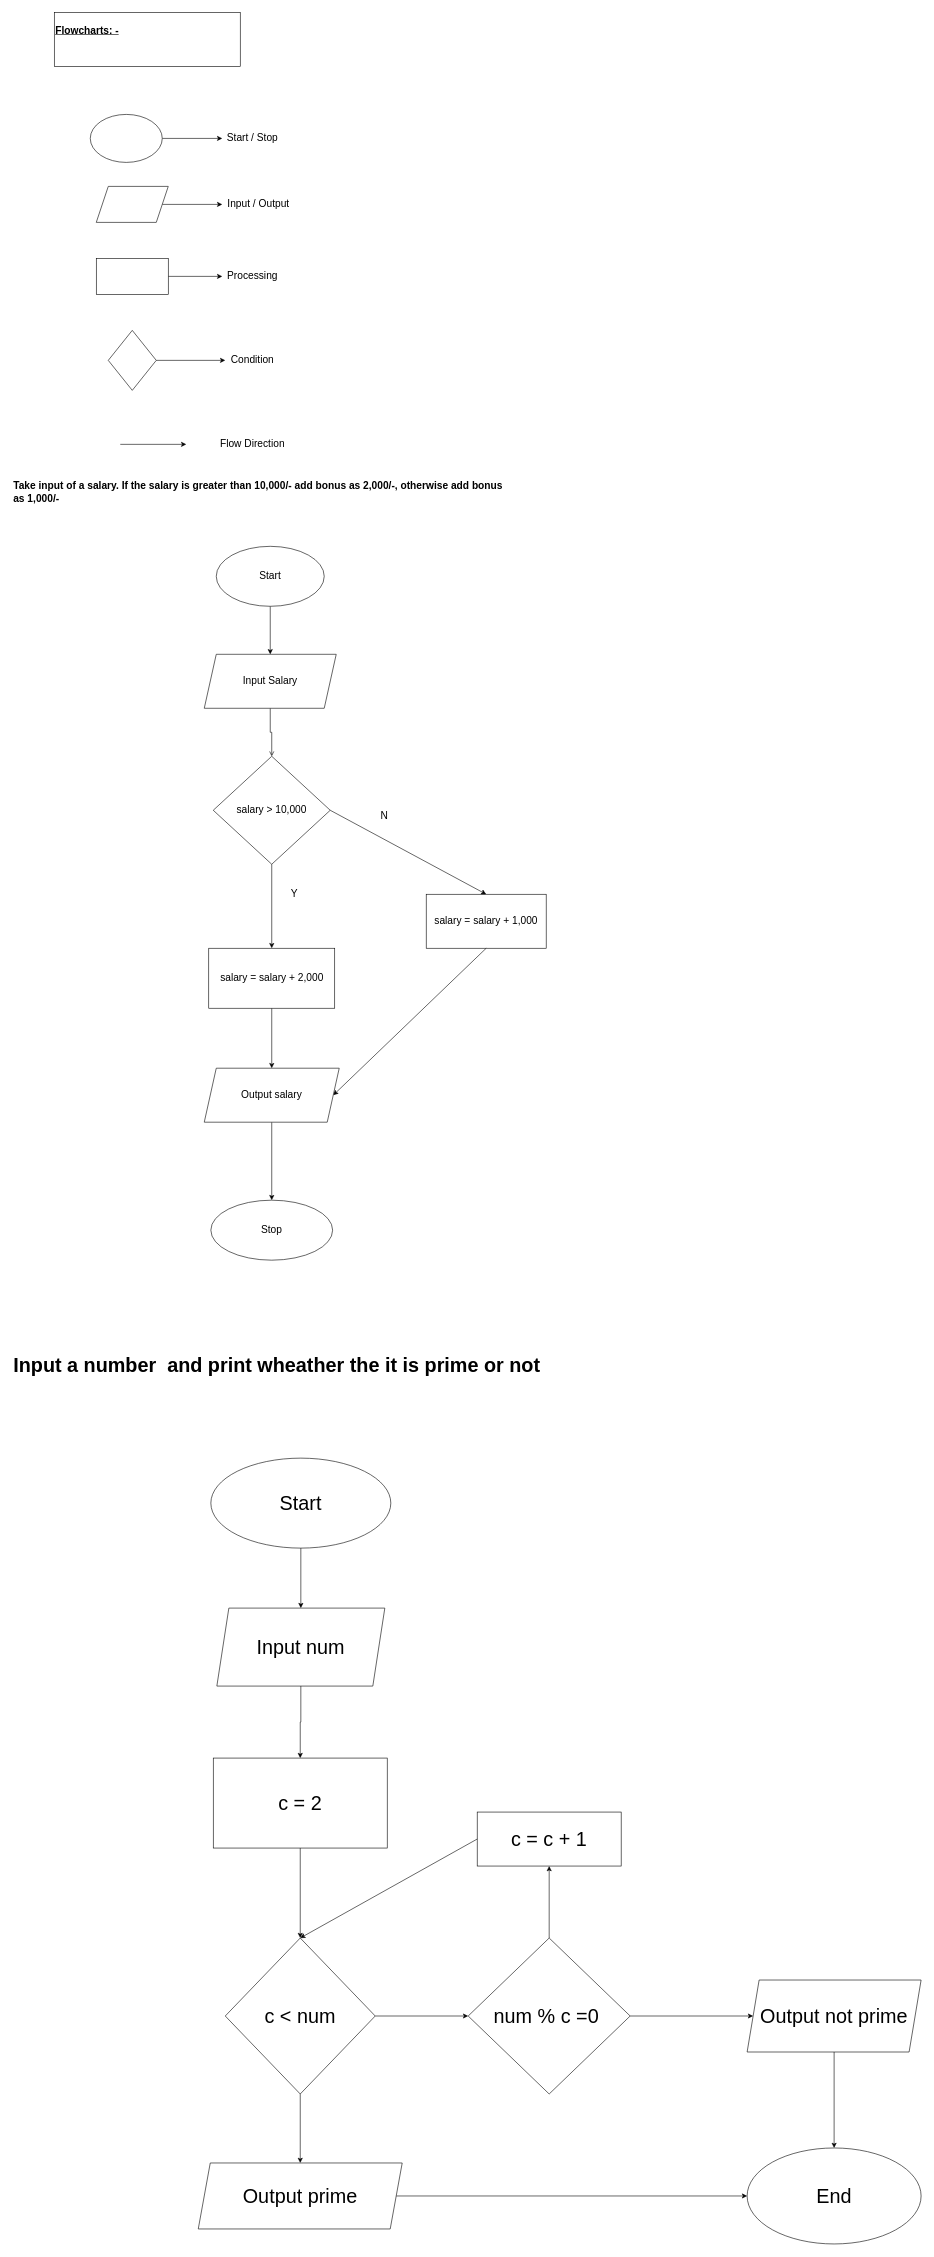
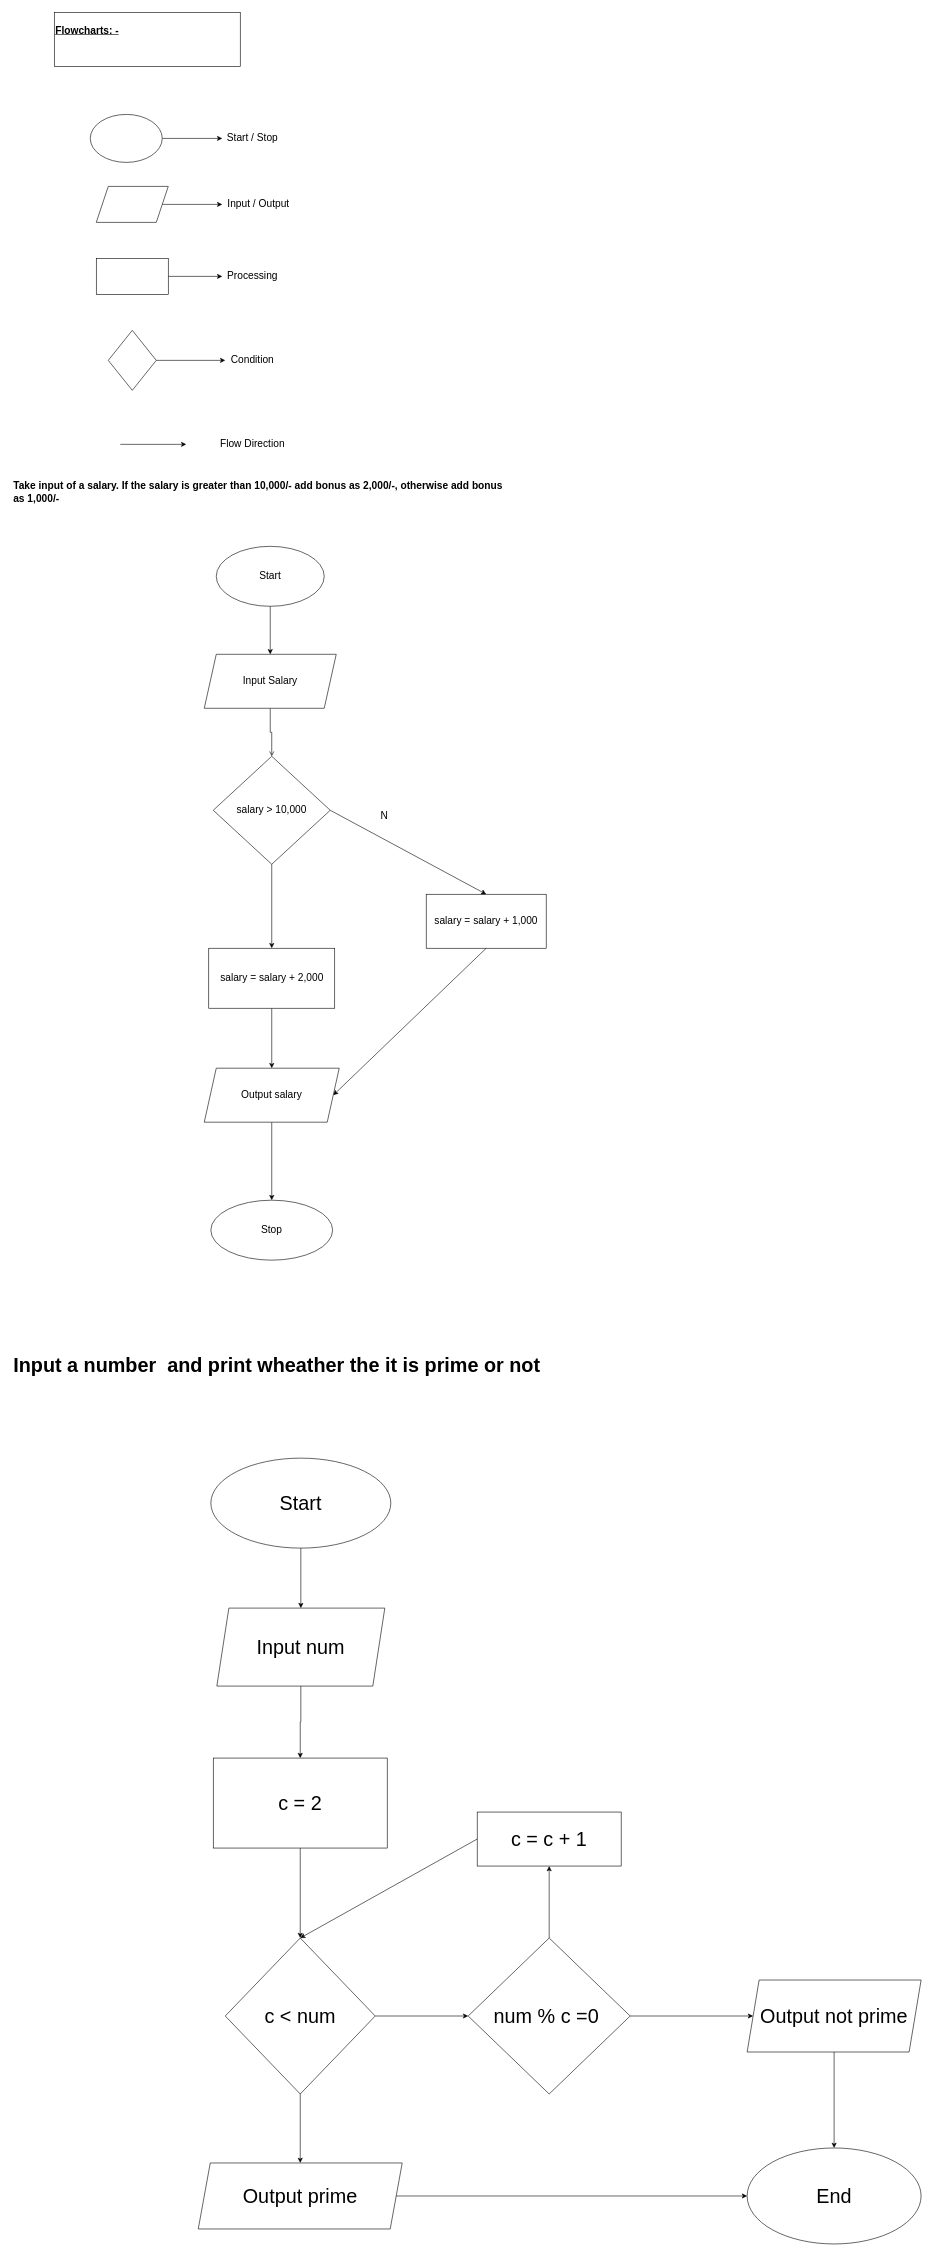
  <mxCell id="0" />
  <mxCell id="1" parent="0" />
  <mxCell id="2" value="&lt;font&gt;&lt;u&gt;&lt;span style=&quot;font-size: 17px&quot;&gt;&lt;b&gt;Flowcharts: -&lt;br&gt;&lt;/b&gt;&lt;/span&gt;&lt;/u&gt;&lt;br&gt;&lt;br&gt;&lt;/font&gt;" style="whiteSpace=wrap;html=1;align=left;" vertex="1" parent="1"><mxGeometry x="90" y="20" width="310" height="90" as="geometry" /></mxCell>
  <mxCell id="3" style="edgeStyle=orthogonalEdgeStyle;rounded=0;orthogonalLoop=1;jettySize=auto;html=1;exitX=1;exitY=0.5;exitDx=0;exitDy=0;fontSize=17;" edge="1" parent="1" source="4" target="5"><mxGeometry relative="1" as="geometry" /></mxCell>
  <mxCell id="4" value="" style="ellipse;whiteSpace=wrap;html=1;fontSize=17;" vertex="1" parent="1"><mxGeometry x="150" y="190" width="120" height="80" as="geometry" /></mxCell>
  <mxCell id="5" value="Start / Stop" style="text;html=1;align=center;verticalAlign=middle;resizable=0;points=[];autosize=1;strokeColor=none;fillColor=none;fontSize=17;" vertex="1" parent="1"><mxGeometry x="370" y="215" width="100" height="30" as="geometry" /></mxCell>
  <mxCell id="6" style="edgeStyle=orthogonalEdgeStyle;rounded=0;orthogonalLoop=1;jettySize=auto;html=1;fontSize=17;" edge="1" parent="1" source="7" target="8"><mxGeometry relative="1" as="geometry" /></mxCell>
  <mxCell id="7" value="" style="shape=parallelogram;perimeter=parallelogramPerimeter;whiteSpace=wrap;html=1;fixedSize=1;fontSize=17;" vertex="1" parent="1"><mxGeometry x="160" y="310" width="120" height="60" as="geometry" /></mxCell>
  <mxCell id="8" value="Input / Output" style="text;html=1;align=center;verticalAlign=middle;resizable=0;points=[];autosize=1;strokeColor=none;fillColor=none;fontSize=17;" vertex="1" parent="1"><mxGeometry x="370" y="325" width="120" height="30" as="geometry" /></mxCell>
  <mxCell id="9" style="edgeStyle=orthogonalEdgeStyle;rounded=0;orthogonalLoop=1;jettySize=auto;html=1;fontSize=17;" edge="1" parent="1" source="10" target="11"><mxGeometry relative="1" as="geometry" /></mxCell>
  <mxCell id="10" value="" style="rounded=0;whiteSpace=wrap;html=1;fontSize=17;" vertex="1" parent="1"><mxGeometry x="160" y="430" width="120" height="60" as="geometry" /></mxCell>
  <mxCell id="11" value="Processing" style="text;html=1;align=center;verticalAlign=middle;resizable=0;points=[];autosize=1;strokeColor=none;fillColor=none;fontSize=17;" vertex="1" parent="1"><mxGeometry x="370" y="445" width="100" height="30" as="geometry" /></mxCell>
  <mxCell id="12" style="edgeStyle=orthogonalEdgeStyle;rounded=0;orthogonalLoop=1;jettySize=auto;html=1;fontSize=17;" edge="1" parent="1" source="13" target="14"><mxGeometry relative="1" as="geometry" /></mxCell>
  <mxCell id="13" value="" style="rhombus;whiteSpace=wrap;html=1;fontSize=17;" vertex="1" parent="1"><mxGeometry x="180" y="550" width="80" height="100" as="geometry" /></mxCell>
  <mxCell id="14" value="Condition" style="text;html=1;align=center;verticalAlign=middle;resizable=0;points=[];autosize=1;strokeColor=none;fillColor=none;fontSize=17;" vertex="1" parent="1"><mxGeometry x="375" y="585" width="90" height="30" as="geometry" /></mxCell>
  <mxCell id="15" value="Take input of a salary. If the salary is greater than 10,000/- add bonus as 2,000/-, otherwise add bonus as 1,000/-" style="text;html=1;strokeColor=none;fillColor=none;align=left;verticalAlign=middle;whiteSpace=wrap;rounded=0;fontSize=17;fontStyle=1" vertex="1" parent="1"><mxGeometry x="20" y="770" width="820" height="100" as="geometry" /></mxCell>
  <mxCell id="16" style="edgeStyle=orthogonalEdgeStyle;rounded=0;orthogonalLoop=1;jettySize=auto;html=1;entryX=0.5;entryY=0;entryDx=0;entryDy=0;fontSize=17;" edge="1" parent="1" source="17" target="21"><mxGeometry relative="1" as="geometry" /></mxCell>
  <mxCell id="17" value="Start" style="ellipse;whiteSpace=wrap;html=1;fontSize=17;" vertex="1" parent="1"><mxGeometry x="360" y="910" width="180" height="100" as="geometry" /></mxCell>
  <mxCell id="18" value="" style="endArrow=classic;html=1;rounded=0;fontSize=17;" edge="1" parent="1"><mxGeometry width="50" height="50" relative="1" as="geometry"><mxPoint x="200" y="740" as="sourcePoint" /><mxPoint x="310" y="740" as="targetPoint" /></mxGeometry></mxCell>
  <mxCell id="19" value="Flow Direction" style="text;html=1;align=center;verticalAlign=middle;resizable=0;points=[];autosize=1;strokeColor=none;fillColor=none;fontSize=17;" vertex="1" parent="1"><mxGeometry x="360" y="725" width="120" height="30" as="geometry" /></mxCell>
  <mxCell id="20" style="edgeStyle=orthogonalEdgeStyle;rounded=0;orthogonalLoop=1;jettySize=auto;html=1;entryX=0.5;entryY=0;entryDx=0;entryDy=0;fontSize=17;endArrow=open;" edge="1" parent="1" source="21" target="23"><mxGeometry relative="1" as="geometry" /></mxCell>
  <mxCell id="21" value="Input Salary" style="shape=parallelogram;perimeter=parallelogramPerimeter;whiteSpace=wrap;html=1;fixedSize=1;fontSize=17;" vertex="1" parent="1"><mxGeometry x="340" y="1090" width="220" height="90" as="geometry" /></mxCell>
  <mxCell id="22" style="edgeStyle=orthogonalEdgeStyle;rounded=0;orthogonalLoop=1;jettySize=auto;html=1;fontSize=17;" edge="1" parent="1" source="23" target="25"><mxGeometry relative="1" as="geometry" /></mxCell>
  <mxCell id="23" value="salary &amp;gt; 10,000" style="rhombus;whiteSpace=wrap;html=1;fontSize=17;" vertex="1" parent="1"><mxGeometry x="355" y="1260" width="195" height="180" as="geometry" /></mxCell>
  <mxCell id="24" style="edgeStyle=orthogonalEdgeStyle;rounded=0;orthogonalLoop=1;jettySize=auto;html=1;exitX=0.5;exitY=1;exitDx=0;exitDy=0;fontSize=17;" edge="1" parent="1" source="25" target="30"><mxGeometry relative="1" as="geometry" /></mxCell>
  <mxCell id="25" value="salary = salary + 2,000" style="rounded=0;whiteSpace=wrap;html=1;fontSize=17;" vertex="1" parent="1"><mxGeometry x="347.5" y="1580" width="210" height="100" as="geometry" /></mxCell>
  <mxCell id="26" value="salary = salary + 1,000" style="rounded=0;whiteSpace=wrap;html=1;fontSize=17;" vertex="1" parent="1"><mxGeometry x="710" y="1490" width="200" height="90" as="geometry" /></mxCell>
  <mxCell id="27" value="" style="endArrow=classic;html=1;rounded=0;fontSize=17;exitX=1;exitY=0.5;exitDx=0;exitDy=0;entryX=0.5;entryY=0;entryDx=0;entryDy=0;" edge="1" parent="1" source="23" target="26"><mxGeometry width="50" height="50" relative="1" as="geometry"><mxPoint x="570" y="1470" as="sourcePoint" /><mxPoint x="620" y="1420" as="targetPoint" /></mxGeometry></mxCell>
  <mxCell id="28" value="" style="endArrow=classic;html=1;rounded=0;fontSize=17;exitX=0.5;exitY=1;exitDx=0;exitDy=0;entryX=1;entryY=0.5;entryDx=0;entryDy=0;" edge="1" parent="1" source="26" target="30"><mxGeometry width="50" height="50" relative="1" as="geometry"><mxPoint x="550" y="1570" as="sourcePoint" /><mxPoint x="650" y="1730" as="targetPoint" /></mxGeometry></mxCell>
  <mxCell id="29" style="edgeStyle=orthogonalEdgeStyle;rounded=0;orthogonalLoop=1;jettySize=auto;html=1;fontSize=17;" edge="1" parent="1" source="30" target="31"><mxGeometry relative="1" as="geometry" /></mxCell>
  <mxCell id="30" value="Output salary" style="shape=parallelogram;perimeter=parallelogramPerimeter;whiteSpace=wrap;html=1;fixedSize=1;fontSize=17;" vertex="1" parent="1"><mxGeometry x="340" y="1780" width="225" height="90" as="geometry" /></mxCell>
  <mxCell id="31" value="Stop" style="ellipse;whiteSpace=wrap;html=1;fontSize=17;" vertex="1" parent="1"><mxGeometry x="351" y="2000" width="203" height="100" as="geometry" /></mxCell>
- <mxCell id="32" value="Y" style="text;html=1;align=center;verticalAlign=middle;resizable=0;points=[];autosize=1;strokeColor=none;fillColor=none;fontSize=17;" vertex="1" parent="1"><mxGeometry x="475" y="1475" width="30" height="30" as="geometry" /></mxCell>
  <mxCell id="33" value="N" style="text;html=1;align=center;verticalAlign=middle;resizable=0;points=[];autosize=1;strokeColor=none;fillColor=none;fontSize=17;" vertex="1" parent="1"><mxGeometry x="625" y="1345" width="30" height="30" as="geometry" /></mxCell>
  <mxCell id="34" value="&lt;b&gt;&lt;font style=&quot;font-size: 33px&quot;&gt;Input a number&amp;nbsp; and print wheather the it is prime or not&lt;/font&gt;&lt;/b&gt;" style="text;html=1;strokeColor=none;fillColor=none;align=left;verticalAlign=middle;whiteSpace=wrap;rounded=0;fontSize=17;" vertex="1" parent="1"><mxGeometry x="20" y="2170" width="1090" height="210" as="geometry" /></mxCell>
  <mxCell id="35" style="edgeStyle=orthogonalEdgeStyle;rounded=0;orthogonalLoop=1;jettySize=auto;html=1;fontSize=33;" edge="1" parent="1" source="36" target="38"><mxGeometry relative="1" as="geometry" /></mxCell>
  <mxCell id="36" value="Start" style="ellipse;whiteSpace=wrap;html=1;fontSize=33;" vertex="1" parent="1"><mxGeometry x="351" y="2430" width="300" height="150" as="geometry" /></mxCell>
  <mxCell id="37" style="edgeStyle=orthogonalEdgeStyle;rounded=0;orthogonalLoop=1;jettySize=auto;html=1;fontSize=33;" edge="1" parent="1" source="38" target="40"><mxGeometry relative="1" as="geometry" /></mxCell>
  <mxCell id="38" value="Input num" style="shape=parallelogram;perimeter=parallelogramPerimeter;whiteSpace=wrap;html=1;fixedSize=1;fontSize=33;" vertex="1" parent="1"><mxGeometry x="361" y="2680" width="280" height="130" as="geometry" /></mxCell>
  <mxCell id="39" style="edgeStyle=orthogonalEdgeStyle;rounded=0;orthogonalLoop=1;jettySize=auto;html=1;fontSize=33;" edge="1" parent="1" source="40" target="43"><mxGeometry relative="1" as="geometry"><Array as="points"><mxPoint x="501" y="3240" /><mxPoint x="501" y="3240" /></Array></mxGeometry></mxCell>
  <mxCell id="40" value="c = 2" style="rounded=0;whiteSpace=wrap;html=1;fontSize=33;" vertex="1" parent="1"><mxGeometry x="355" y="2930" width="290" height="150" as="geometry" /></mxCell>
  <mxCell id="41" style="edgeStyle=orthogonalEdgeStyle;rounded=0;orthogonalLoop=1;jettySize=auto;html=1;entryX=0;entryY=0.5;entryDx=0;entryDy=0;fontSize=33;" edge="1" parent="1" source="43" target="46"><mxGeometry relative="1" as="geometry" /></mxCell>
  <mxCell id="42" style="edgeStyle=orthogonalEdgeStyle;rounded=0;orthogonalLoop=1;jettySize=auto;html=1;entryX=0.5;entryY=0;entryDx=0;entryDy=0;fontSize=33;" edge="1" parent="1" source="43" target="52"><mxGeometry relative="1" as="geometry" /></mxCell>
  <mxCell id="43" value="c &amp;lt; num" style="rhombus;whiteSpace=wrap;html=1;fontSize=33;" vertex="1" parent="1"><mxGeometry x="375" y="3230" width="250" height="260" as="geometry" /></mxCell>
  <mxCell id="44" style="edgeStyle=orthogonalEdgeStyle;rounded=0;orthogonalLoop=1;jettySize=auto;html=1;exitX=0.5;exitY=0;exitDx=0;exitDy=0;entryX=0.5;entryY=1;entryDx=0;entryDy=0;fontSize=33;" edge="1" parent="1" source="46" target="47"><mxGeometry relative="1" as="geometry" /></mxCell>
  <mxCell id="45" style="edgeStyle=orthogonalEdgeStyle;rounded=0;orthogonalLoop=1;jettySize=auto;html=1;entryX=0;entryY=0.5;entryDx=0;entryDy=0;fontSize=33;" edge="1" parent="1" source="46" target="50"><mxGeometry relative="1" as="geometry" /></mxCell>
  <mxCell id="46" value="num % c =0&amp;nbsp;" style="rhombus;whiteSpace=wrap;html=1;fontSize=33;" vertex="1" parent="1"><mxGeometry x="780" y="3230" width="270" height="260" as="geometry" /></mxCell>
  <mxCell id="47" value="c = c + 1" style="rounded=0;whiteSpace=wrap;html=1;fontSize=33;" vertex="1" parent="1"><mxGeometry x="795" y="3020" width="240" height="90" as="geometry" /></mxCell>
  <mxCell id="48" value="" style="endArrow=classic;html=1;rounded=0;fontSize=33;exitX=0;exitY=0.5;exitDx=0;exitDy=0;entryX=0.5;entryY=0;entryDx=0;entryDy=0;" edge="1" parent="1" source="47" target="43"><mxGeometry width="50" height="50" relative="1" as="geometry"><mxPoint x="670" y="3240" as="sourcePoint" /><mxPoint x="500" y="3310" as="targetPoint" /></mxGeometry></mxCell>
  <mxCell id="49" style="edgeStyle=orthogonalEdgeStyle;rounded=0;orthogonalLoop=1;jettySize=auto;html=1;entryX=0.5;entryY=0;entryDx=0;entryDy=0;fontSize=33;" edge="1" parent="1" source="50" target="53"><mxGeometry relative="1" as="geometry" /></mxCell>
  <mxCell id="50" value="Output not prime" style="shape=parallelogram;perimeter=parallelogramPerimeter;whiteSpace=wrap;html=1;fixedSize=1;fontSize=33;" vertex="1" parent="1"><mxGeometry x="1245" y="3300" width="290" height="120" as="geometry" /></mxCell>
  <mxCell id="51" style="edgeStyle=orthogonalEdgeStyle;rounded=0;orthogonalLoop=1;jettySize=auto;html=1;fontSize=33;" edge="1" parent="1" source="52" target="53"><mxGeometry relative="1" as="geometry" /></mxCell>
  <mxCell id="52" value="Output prime" style="shape=parallelogram;perimeter=parallelogramPerimeter;whiteSpace=wrap;html=1;fixedSize=1;fontSize=33;" vertex="1" parent="1"><mxGeometry x="330" y="3605" width="340" height="110" as="geometry" /></mxCell>
  <mxCell id="53" value="End" style="ellipse;whiteSpace=wrap;html=1;fontSize=33;" vertex="1" parent="1"><mxGeometry x="1245" y="3580" width="290" height="160" as="geometry" /></mxCell>
